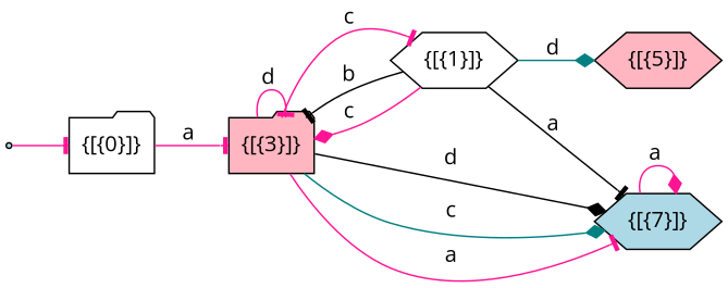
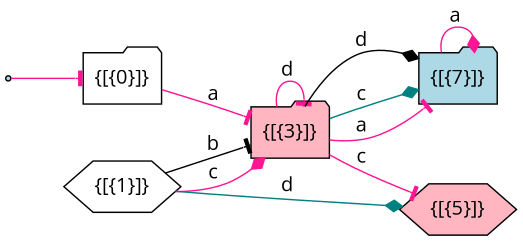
  digraph {
    fontname="Open Sans"
    rankdir=LR
    node [fillcolor=lightblue fontname="Open Sans" shape=hexagon style=filled]
    edge [arrowhead=tee color=deeppink fontname="Open Sans"]
    qinit [shape=point]
    "{[{0}]}" [fillcolor=white shape=folder]
    "{[{3}]}" [fillcolor=lightpink shape=folder]
    "{[{1}]}" [fillcolor=white]
-   "{[{7}]}"
+   "{[{7}]}" [shape=folder]
    "{[{5}]}" [fillcolor=lightpink]
    qinit -> "{[{0}]}"
    "{[{0}]}" -> "{[{3}]}" [label="a "]
    "{[{3}]}" -> "{[{3}]}" [label="d "]
-   "{[{3}]}" -> "{[{1}]}" [label="c "]
+   "{[{3}]}" -> "{[{5}]}" [label="c "]
    "{[{3}]}" -> "{[{7}]}" [arrowhead=diamond color=black label="d "]
    "{[{3}]}" -> "{[{7}]}" [arrowhead=diamond color=teal label="c "]
    "{[{3}]}" -> "{[{7}]}" [label="a "]
    "{[{1}]}" -> "{[{3}]}" [color=black label="b "]
    "{[{1}]}" -> "{[{3}]}" [arrowhead=diamond label="c "]
-   "{[{1}]}" -> "{[{7}]}" [color=black label="a "]
    "{[{1}]}" -> "{[{5}]}" [arrowhead=diamond color=teal label="d "]
    "{[{7}]}" -> "{[{7}]}" [arrowhead=diamond label="a "]
  }
